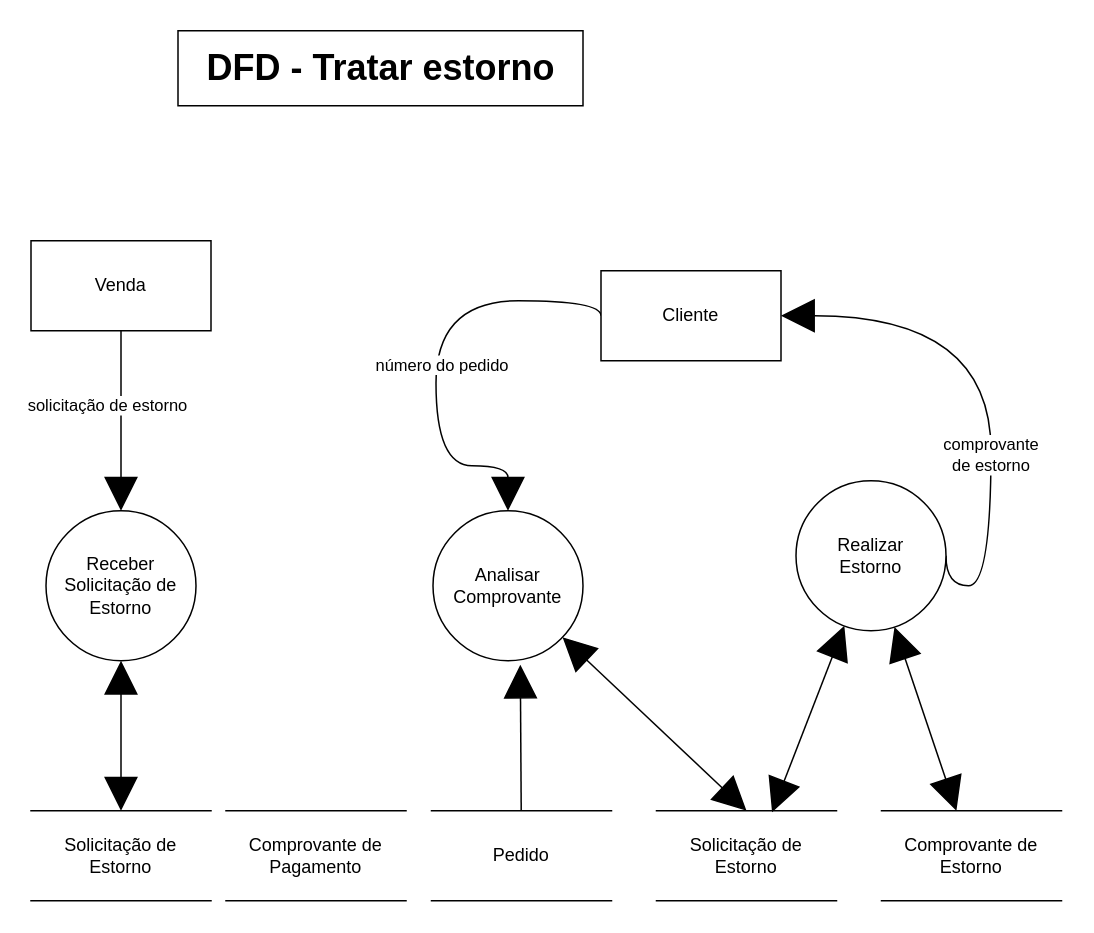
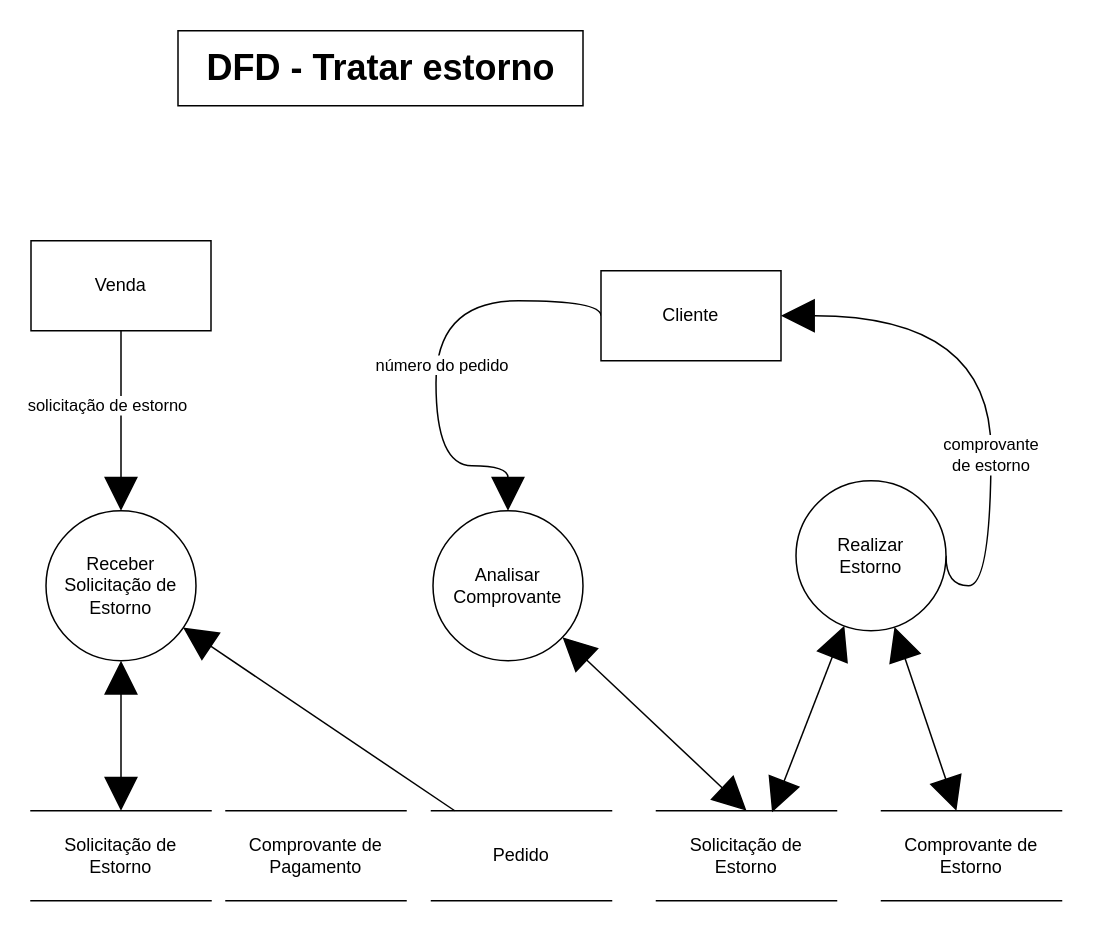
  <mxCell id="0" />
  <mxCell id="1" parent="0" />
  <mxCell id="2" value="" style="rounded=0;whiteSpace=wrap;html=1;" parent="1" vertex="1"><mxGeometry x="118" y="20" width="270" height="50" as="geometry" /></mxCell>
  <mxCell id="3" value="DFD - Tratar estorno" style="text;strokeColor=none;fillColor=none;html=1;fontSize=24;fontStyle=1;verticalAlign=middle;align=center;" parent="1" vertex="1"><mxGeometry x="93" y="25" width="320" height="40" as="geometry" /></mxCell>
  <mxCell id="4" style="edgeStyle=none;rounded=0;orthogonalLoop=1;jettySize=auto;html=1;entryX=0.5;entryY=0;entryDx=0;entryDy=0;startArrow=block;startFill=1;startSize=20;endArrow=block;endFill=1;endSize=20;" parent="1" source="5" target="10" edge="1"><mxGeometry relative="1" as="geometry" /></mxCell>
  <mxCell id="5" value="Analisar Comprovante" style="ellipse;whiteSpace=wrap;html=1;aspect=fixed;" parent="1" vertex="1"><mxGeometry x="288" y="340" width="100" height="100" as="geometry" /></mxCell>
  <mxCell id="6" value="Comprovante de Pagamento" style="shape=partialRectangle;whiteSpace=wrap;html=1;left=0;right=0;fillColor=none;" parent="1" vertex="1"><mxGeometry x="150" y="540" width="120" height="60" as="geometry" /></mxCell>
  <mxCell id="7" style="edgeStyle=orthogonalEdgeStyle;rounded=0;orthogonalLoop=1;jettySize=auto;html=1;exitX=0;exitY=0.5;exitDx=0;exitDy=0;entryX=0.5;entryY=0;entryDx=0;entryDy=0;startArrow=none;startFill=0;startSize=20;endArrow=block;endFill=1;endSize=20;curved=1;" edge="1" parent="1" source="9" target="5"><mxGeometry relative="1" as="geometry"><Array as="points"><mxPoint x="400" y="200" /><mxPoint x="290" y="200" /><mxPoint x="290" y="310" /><mxPoint x="338" y="310" /></Array></mxGeometry></mxCell>
  <mxCell id="8" value="número do pedido" style="edgeLabel;html=1;align=center;verticalAlign=middle;resizable=0;points=[];" vertex="1" connectable="0" parent="7"><mxGeometry x="0.055" y="3" relative="1" as="geometry"><mxPoint as="offset" /></mxGeometry></mxCell>
  <mxCell id="9" value="Cliente" style="rounded=0;whiteSpace=wrap;html=1;" parent="1" vertex="1"><mxGeometry x="400" y="180" width="120" height="60" as="geometry" /></mxCell>
  <mxCell id="10" value="Solicitação de Estorno" style="shape=partialRectangle;whiteSpace=wrap;html=1;left=0;right=0;fillColor=none;" parent="1" vertex="1"><mxGeometry x="437" y="540" width="120" height="60" as="geometry" /></mxCell>
- <mxCell id="11" style="edgeStyle=none;rounded=0;orthogonalLoop=1;jettySize=auto;html=1;entryX=0.582;entryY=1.026;entryDx=0;entryDy=0;entryPerimeter=0;startArrow=none;startFill=0;startSize=20;endArrow=block;endFill=1;endSize=20;" parent="1" source="12" target="5" edge="1"><mxGeometry relative="1" as="geometry" /></mxCell>
+ <mxCell id="11" style="edgeStyle=none;rounded=0;orthogonalLoop=1;jettySize=auto;html=1;startArrow=none;startFill=0;startSize=20;endArrow=block;endFill=1;endSize=20;" parent="1" source="12" target="20" edge="1"><mxGeometry relative="1" as="geometry" /></mxCell>
  <mxCell id="12" value="Pedido" style="shape=partialRectangle;whiteSpace=wrap;html=1;left=0;right=0;fillColor=none;" parent="1" vertex="1"><mxGeometry x="287" y="540" width="120" height="60" as="geometry" /></mxCell>
  <mxCell id="13" style="edgeStyle=none;rounded=0;orthogonalLoop=1;jettySize=auto;html=1;entryX=0.642;entryY=0.017;entryDx=0;entryDy=0;entryPerimeter=0;startArrow=block;startFill=1;startSize=20;endArrow=block;endFill=1;endSize=20;" parent="1" source="17" target="10" edge="1"><mxGeometry relative="1" as="geometry" /></mxCell>
  <mxCell id="14" style="edgeStyle=orthogonalEdgeStyle;rounded=0;orthogonalLoop=1;jettySize=auto;html=1;startArrow=none;startFill=0;startSize=20;endArrow=block;endFill=1;endSize=20;exitX=1;exitY=0.5;exitDx=0;exitDy=0;entryX=1;entryY=0.5;entryDx=0;entryDy=0;curved=1;" parent="1" source="17" edge="1" target="9"><mxGeometry relative="1" as="geometry"><mxPoint x="724" y="200" as="targetPoint" /><Array as="points"><mxPoint x="660" y="390" /><mxPoint x="660" y="210" /></Array></mxGeometry></mxCell>
  <mxCell id="15" value="comprovante&lt;br&gt;de estorno" style="edgeLabel;html=1;align=center;verticalAlign=middle;resizable=0;points=[];" parent="14" vertex="1" connectable="0"><mxGeometry x="-0.209" y="1" relative="1" as="geometry"><mxPoint y="8.76" as="offset" /></mxGeometry></mxCell>
  <mxCell id="16" style="edgeStyle=none;rounded=0;orthogonalLoop=1;jettySize=auto;html=1;startArrow=block;startFill=1;startSize=20;endArrow=block;endFill=1;endSize=20;" parent="1" source="17" target="18" edge="1"><mxGeometry relative="1" as="geometry" /></mxCell>
  <mxCell id="17" value="Realizar&lt;br&gt;Estorno" style="ellipse;whiteSpace=wrap;html=1;aspect=fixed;" parent="1" vertex="1"><mxGeometry x="530" y="320" width="100" height="100" as="geometry" /></mxCell>
  <mxCell id="18" value="Comprovante de Estorno" style="shape=partialRectangle;whiteSpace=wrap;html=1;left=0;right=0;fillColor=none;" parent="1" vertex="1"><mxGeometry x="587" y="540" width="120" height="60" as="geometry" /></mxCell>
  <mxCell id="19" style="rounded=0;orthogonalLoop=1;jettySize=auto;html=1;exitX=0.5;exitY=1;exitDx=0;exitDy=0;startArrow=block;startFill=1;endArrow=block;endFill=1;endSize=20;startSize=20;" edge="1" parent="1" source="20" target="21"><mxGeometry relative="1" as="geometry" /></mxCell>
  <mxCell id="20" value="&lt;span style=&quot;background-color: rgb(255 , 255 , 255)&quot;&gt;&lt;font style=&quot;font-size: 12px&quot;&gt;Receber Solicitação de Estorno&lt;/font&gt;&lt;/span&gt;" style="ellipse;whiteSpace=wrap;html=1;aspect=fixed;" vertex="1" parent="1"><mxGeometry x="30" y="340" width="100" height="100" as="geometry" /></mxCell>
  <mxCell id="21" value="Solicitação de Estorno" style="shape=partialRectangle;whiteSpace=wrap;html=1;left=0;right=0;fillColor=none;" vertex="1" parent="1"><mxGeometry x="20" y="540" width="120" height="60" as="geometry" /></mxCell>
  <mxCell id="22" style="edgeStyle=none;rounded=0;orthogonalLoop=1;jettySize=auto;html=1;exitX=0.5;exitY=1;exitDx=0;exitDy=0;entryX=0.5;entryY=0;entryDx=0;entryDy=0;startArrow=none;startFill=0;startSize=20;endArrow=block;endFill=1;endSize=20;" edge="1" parent="1" source="24" target="20"><mxGeometry relative="1" as="geometry" /></mxCell>
  <mxCell id="23" value="solicitação de estorno" style="edgeLabel;html=1;align=center;verticalAlign=middle;resizable=0;points=[];" vertex="1" connectable="0" parent="22"><mxGeometry x="-0.213" y="3" relative="1" as="geometry"><mxPoint x="-13" y="2.94" as="offset" /></mxGeometry></mxCell>
  <mxCell id="24" value="Venda" style="rounded=0;whiteSpace=wrap;html=1;" vertex="1" parent="1"><mxGeometry x="20" y="160" width="120" height="60" as="geometry" /></mxCell>
